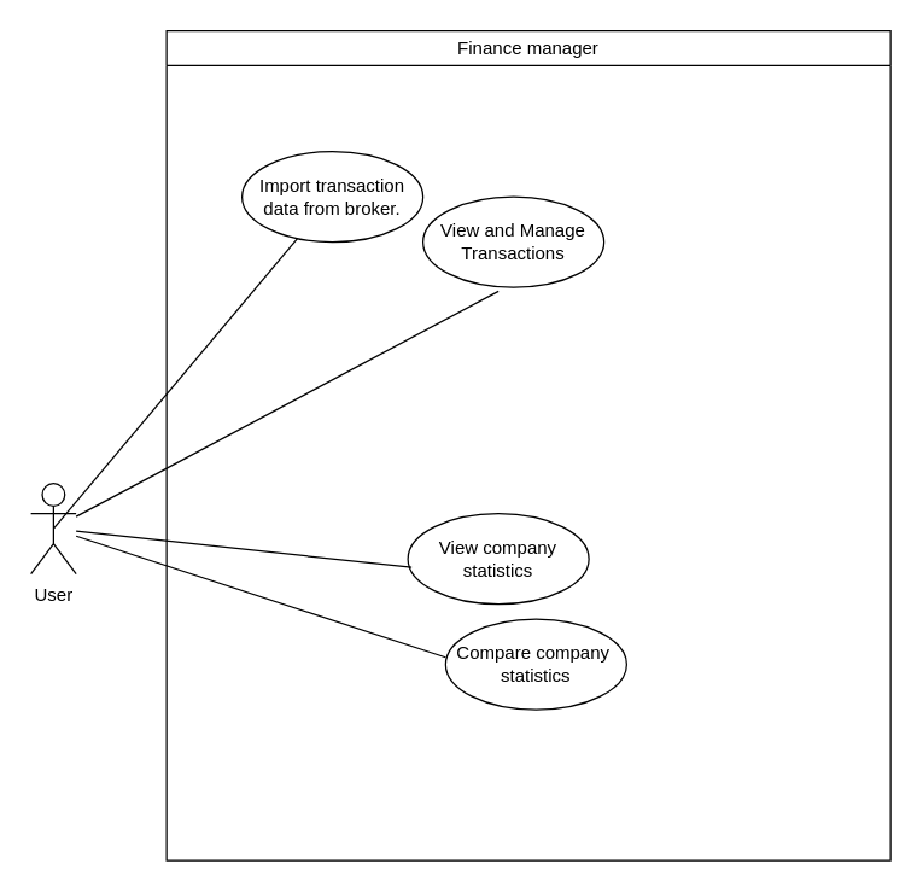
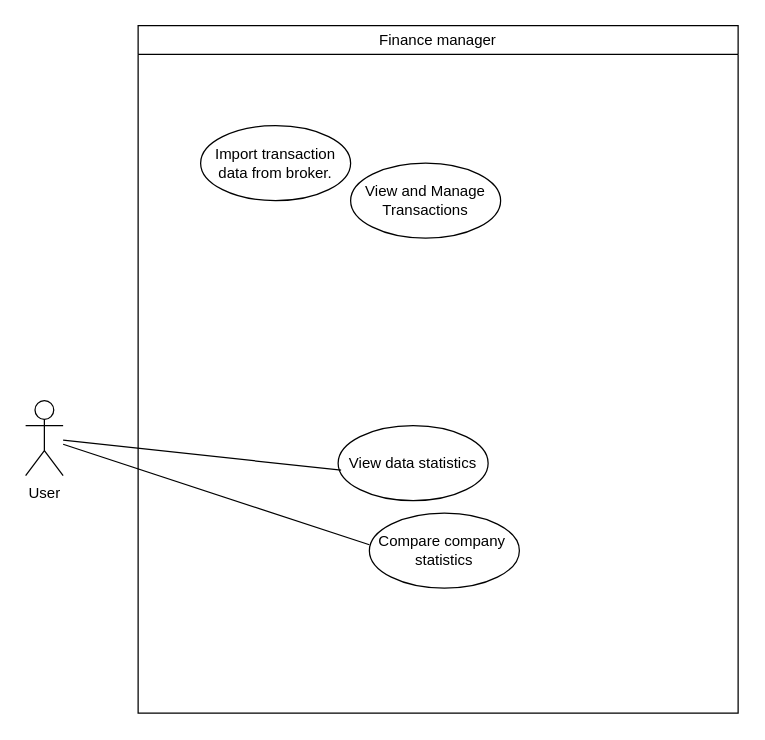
  <mxCell id="0" />
  <mxCell id="1" parent="0" />
  <mxCell id="2" value="&lt;span style=&quot;font-weight: 400;&quot;&gt;Finance manager&lt;/span&gt;" style="swimlane;whiteSpace=wrap;html=1;" vertex="1" parent="1"><mxGeometry x="110" y="20" width="480" height="550" as="geometry" /></mxCell>
  <mxCell id="3" value="Import transaction data from broker." style="ellipse;whiteSpace=wrap;html=1;" vertex="1" parent="2"><mxGeometry x="50" y="80" width="120" height="60" as="geometry" /></mxCell>
  <mxCell id="4" value="View and Manage Transactions" style="ellipse;whiteSpace=wrap;html=1;" vertex="1" parent="2"><mxGeometry x="170" y="110" width="120" height="60" as="geometry" /></mxCell>
- <mxCell id="5" value="View company statistics" style="ellipse;whiteSpace=wrap;html=1;" vertex="1" parent="2"><mxGeometry x="160" y="320" width="120" height="60" as="geometry" /></mxCell>
+ <mxCell id="5" value="View data statistics" style="ellipse;whiteSpace=wrap;html=1;" vertex="1" parent="2"><mxGeometry x="160" y="320" width="120" height="60" as="geometry" /></mxCell>
  <mxCell id="6" value="Compare company&amp;nbsp;&lt;div&gt;statistics&lt;/div&gt;" style="ellipse;whiteSpace=wrap;html=1;" vertex="1" parent="2"><mxGeometry x="185" y="390" width="120" height="60" as="geometry" /></mxCell>
  <mxCell id="7" value="User&lt;div&gt;&lt;br&gt;&lt;/div&gt;" style="shape=umlActor;verticalLabelPosition=bottom;verticalAlign=top;html=1;allowArrows=1;portConstraintRotation=0;strokeColor=default;" vertex="1" parent="1"><mxGeometry x="20" y="320" width="30" height="60" as="geometry" /></mxCell>
- <mxCell id="8" value="" style="endArrow=none;html=1;rounded=0;exitX=0.5;exitY=0.5;exitDx=0;exitDy=0;exitPerimeter=0;" edge="1" parent="1" source="7" target="3"><mxGeometry width="50" height="50" relative="1" as="geometry"><mxPoint x="130" y="330" as="sourcePoint" /><mxPoint x="180" y="280" as="targetPoint" /></mxGeometry></mxCell>
- <mxCell id="9" value="" style="endArrow=none;html=1;rounded=0;entryX=0.417;entryY=1.043;entryDx=0;entryDy=0;entryPerimeter=0;" edge="1" parent="1" source="7" target="4"><mxGeometry width="50" height="50" relative="1" as="geometry"><mxPoint x="410" y="360" as="sourcePoint" /><mxPoint x="460" y="310" as="targetPoint" /></mxGeometry></mxCell>
  <mxCell id="10" value="" style="endArrow=none;html=1;rounded=0;entryX=0;entryY=0.422;entryDx=0;entryDy=0;entryPerimeter=0;" edge="1" parent="1" source="7" target="6"><mxGeometry width="50" height="50" relative="1" as="geometry"><mxPoint x="410" y="360" as="sourcePoint" /><mxPoint x="460" y="310" as="targetPoint" /></mxGeometry></mxCell>
  <mxCell id="11" value="" style="endArrow=none;html=1;rounded=0;entryX=0.02;entryY=0.594;entryDx=0;entryDy=0;entryPerimeter=0;" edge="1" parent="1" source="7" target="5"><mxGeometry width="50" height="50" relative="1" as="geometry"><mxPoint x="410" y="360" as="sourcePoint" /><mxPoint x="460" y="310" as="targetPoint" /></mxGeometry></mxCell>
